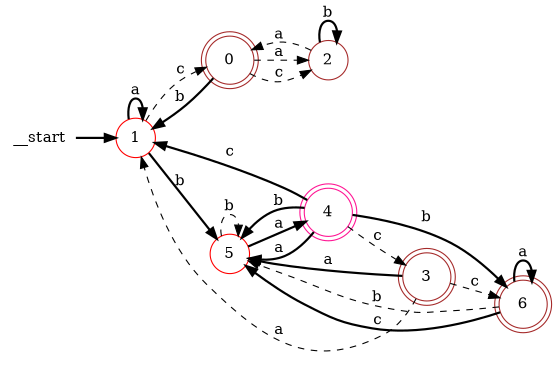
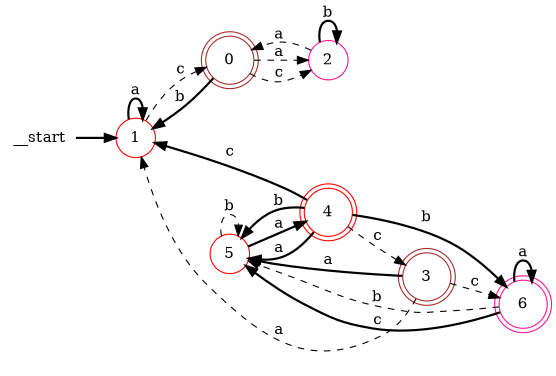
  digraph {
    rankdir=LR
    node [color=deeppink shape=doublecircle]
    edge [style=bold]
    __start [shape=none]
    n2 [color=red label=1 shape=circle]
    n3 [color=brown label=0]
    n4 [color=red label=5 shape=circle]
-   n5 [color=brown label=2 shape=circle]
-   n6 [label=4]
+   n5 [label=2 shape=circle]
+   n6 [color=red label=4]
    n7 [color=brown label=3]
-   n8 [color=brown label=6]
+   n8 [label=6]
    __start -> n2
    n2 -> n2 [label=a]
    n2 -> n3 [label=c style=dashed]
-   n2 -> n4 [label=b]
    n3 -> n2 [label=b]
    n3 -> n5 [label=a style=dashed]
    n3 -> n5 [label=c style=dashed]
    n4 -> n4 [label=b style=dashed]
    n4 -> n6 [label=a]
    n5 -> n3 [label=a style=dashed]
    n5 -> n5 [label=b]
    n6 -> n2 [label=c]
    n6 -> n4 [label=a]
    n6 -> n4 [label=b]
    n6 -> n7 [label=c style=dashed]
    n6 -> n8 [label=b]
    n7 -> n2 [label=a style=dashed]
    n7 -> n4 [label=a]
    n7 -> n8 [label=c style=dashed]
    n8 -> n4 [label=b style=dashed]
    n8 -> n4 [label=c]
    n8 -> n8 [label=a]
  }
